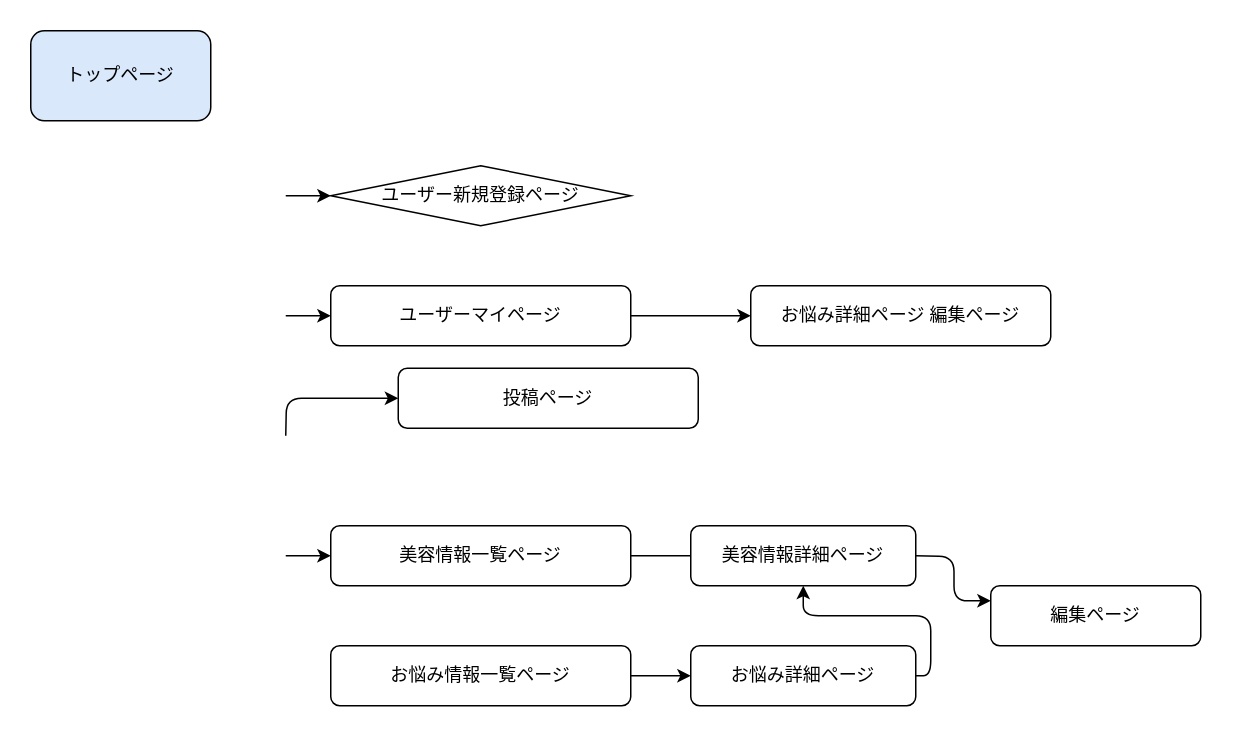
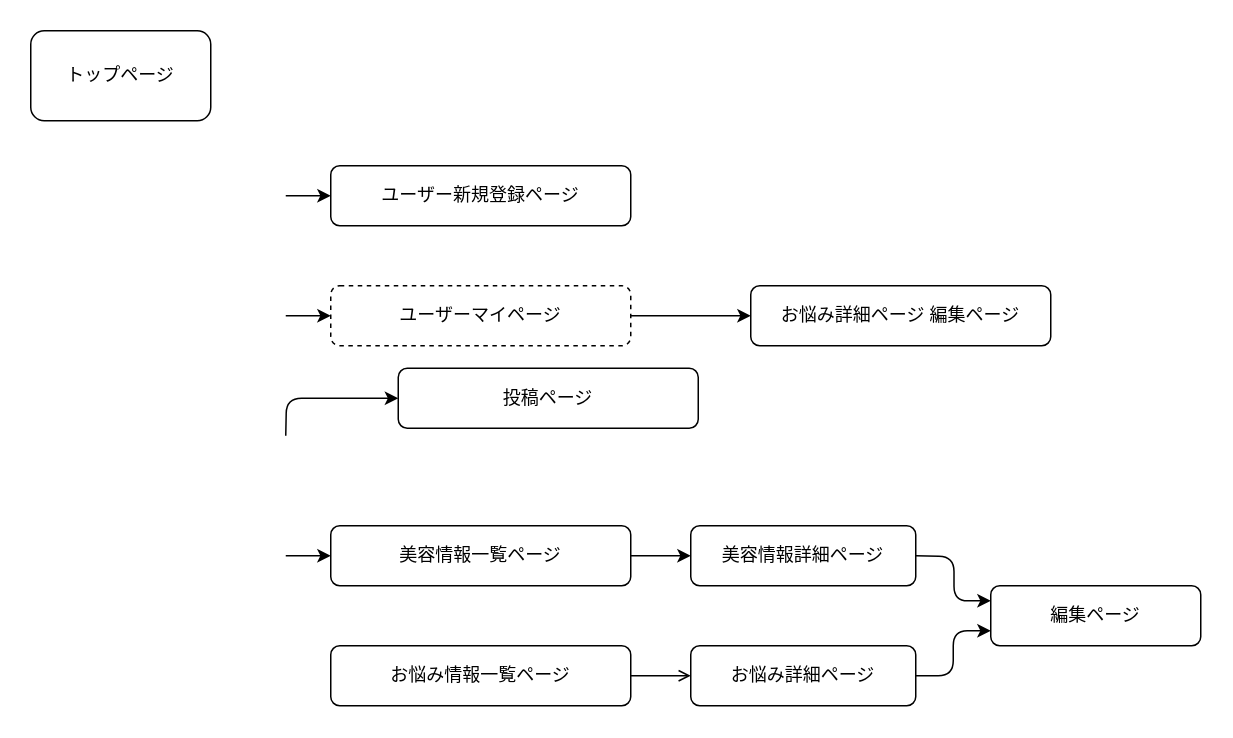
  <mxCell id="0" />
  <mxCell id="1" parent="0" />
- <mxCell id="2" value="トップページ" style="rounded=1;whiteSpace=wrap;html=1;fillColor=#dae8fc;" parent="1" vertex="1"><mxGeometry y="20" width="120" height="60" as="geometry" x="20" /></mxCell>
+ <mxCell id="2" value="トップページ" style="rounded=1;whiteSpace=wrap;html=1;" parent="1" vertex="1"><mxGeometry y="20" width="120" height="60" as="geometry" x="20" /></mxCell>
  <mxCell id="3" style="edgeStyle=orthogonalEdgeStyle;html=1;exitX=0;exitY=0.5;exitDx=0;exitDy=0;endArrow=none;endFill=0;startArrow=classic;startFill=1;" parent="1" source="4" edge="1"><mxGeometry relative="1" as="geometry"><mxPoint x="190" y="130" as="targetPoint" /></mxGeometry></mxCell>
- <mxCell id="4" value="ユーザー新規登録ページ" style="rhombus;whiteSpace=wrap;html=1;" parent="1" vertex="1"><mxGeometry x="220" y="110" width="200" height="40" as="geometry" /></mxCell>
+ <mxCell id="4" value="ユーザー新規登録ページ" style="rounded=1;whiteSpace=wrap;html=1;" parent="1" vertex="1"><mxGeometry x="220" y="110" width="200" height="40" as="geometry" /></mxCell>
  <mxCell id="5" style="edgeStyle=orthogonalEdgeStyle;html=1;exitX=0;exitY=0.5;exitDx=0;exitDy=0;startArrow=classic;startFill=1;endArrow=none;endFill=0;" parent="1" source="7" edge="1"><mxGeometry relative="1" as="geometry"><mxPoint x="190" y="210" as="targetPoint" /></mxGeometry></mxCell>
  <mxCell id="6" style="edgeStyle=orthogonalEdgeStyle;html=1;exitX=1;exitY=0.5;exitDx=0;exitDy=0;startArrow=none;startFill=0;endArrow=classic;endFill=1;" parent="1" source="7" edge="1"><mxGeometry relative="1" as="geometry"><mxPoint x="500" y="210" as="targetPoint" /><Array as="points"><mxPoint x="450" y="210" /><mxPoint x="450" y="210" /></Array></mxGeometry></mxCell>
- <mxCell id="7" value="ユーザーマイページ" style="rounded=1;whiteSpace=wrap;html=1;" parent="1" vertex="1"><mxGeometry x="220" y="190" width="200" height="40" as="geometry" /></mxCell>
+ <mxCell id="7" value="ユーザーマイページ" style="rounded=1;whiteSpace=wrap;html=1;dashed=1;" parent="1" vertex="1"><mxGeometry x="220" y="190" width="200" height="40" as="geometry" /></mxCell>
  <mxCell id="8" style="edgeStyle=orthogonalEdgeStyle;html=1;exitX=0;exitY=0.5;exitDx=0;exitDy=0;startArrow=classic;startFill=1;endArrow=none;endFill=0;" parent="1" source="10" edge="1"><mxGeometry relative="1" as="geometry"><mxPoint x="190" y="370" as="targetPoint" /></mxGeometry></mxCell>
- <mxCell id="9" style="edgeStyle=orthogonalEdgeStyle;html=1;exitX=1;exitY=0.5;exitDx=0;exitDy=0;entryX=0;entryY=0.5;entryDx=0;entryDy=0;startArrow=none;startFill=0;endArrow=none;endFill=1;" parent="1" source="10" target="18" edge="1"><mxGeometry relative="1" as="geometry" /></mxCell>
+ <mxCell id="9" style="edgeStyle=orthogonalEdgeStyle;html=1;exitX=1;exitY=0.5;exitDx=0;exitDy=0;entryX=0;entryY=0.5;entryDx=0;entryDy=0;startArrow=none;startFill=0;endArrow=classic;endFill=1;" parent="1" source="10" target="18" edge="1"><mxGeometry relative="1" as="geometry" /></mxCell>
  <mxCell id="10" value="美容情報一覧ページ" style="rounded=1;whiteSpace=wrap;html=1;" parent="1" vertex="1"><mxGeometry x="220" y="350" width="200" height="40" as="geometry" /></mxCell>
  <mxCell id="11" style="edgeStyle=orthogonalEdgeStyle;html=1;exitX=0;exitY=0.5;exitDx=0;exitDy=0;startArrow=classic;startFill=1;endArrow=none;endFill=0;" parent="1" source="12" edge="1"><mxGeometry relative="1" as="geometry"><mxPoint x="190" y="290" as="targetPoint" /></mxGeometry></mxCell>
  <mxCell id="12" value="投稿ページ" style="rounded=1;whiteSpace=wrap;html=1;" parent="1" vertex="1"><mxGeometry x="265" y="245" width="200" height="40" as="geometry" /></mxCell>
- <mxCell id="13" style="edgeStyle=orthogonalEdgeStyle;html=1;exitX=1;exitY=0.5;exitDx=0;exitDy=0;entryX=0;entryY=0.5;entryDx=0;entryDy=0;startArrow=none;startFill=0;endArrow=classic;endFill=1;" parent="1" source="14" target="17" edge="1"><mxGeometry relative="1" as="geometry" /></mxCell>
+ <mxCell id="13" style="edgeStyle=orthogonalEdgeStyle;html=1;exitX=1;exitY=0.5;exitDx=0;exitDy=0;entryX=0;entryY=0.5;entryDx=0;entryDy=0;startArrow=none;startFill=0;endArrow=open;endFill=1;" parent="1" source="14" target="17" edge="1"><mxGeometry relative="1" as="geometry" /></mxCell>
  <mxCell id="14" value="お悩み情報一覧ページ" style="rounded=1;whiteSpace=wrap;html=1;" parent="1" vertex="1"><mxGeometry x="220" y="430" width="200" height="40" as="geometry" /></mxCell>
  <mxCell id="15" value="お悩み詳細ページ 編集ページ" style="rounded=1;whiteSpace=wrap;html=1;" parent="1" vertex="1"><mxGeometry x="500" y="190" width="200" height="40" as="geometry" /></mxCell>
- <mxCell id="16" style="edgeStyle=orthogonalEdgeStyle;html=1;exitX=1;exitY=0.5;exitDx=0;exitDy=0;startArrow=none;startFill=0;endArrow=classic;endFill=1;" parent="1" source="17" target="18" edge="1"><mxGeometry relative="1" as="geometry"><mxPoint x="660" y="450" as="targetPoint" /></mxGeometry></mxCell>
+ <mxCell id="16" style="edgeStyle=orthogonalEdgeStyle;html=1;exitX=1;exitY=0.5;exitDx=0;exitDy=0;entryX=0;entryY=0.75;entryDx=0;entryDy=0;startArrow=none;startFill=0;endArrow=classic;endFill=1;" parent="1" source="17" target="19" edge="1"><mxGeometry relative="1" as="geometry"><mxPoint x="660" y="450" as="targetPoint" /></mxGeometry></mxCell>
  <mxCell id="17" value="お悩み詳細ページ" style="rounded=1;whiteSpace=wrap;html=1;" parent="1" vertex="1"><mxGeometry x="460" y="430" width="150" height="40" as="geometry" /></mxCell>
  <mxCell id="18" value="美容情報詳細ページ" style="rounded=1;whiteSpace=wrap;html=1;" parent="1" vertex="1"><mxGeometry x="460" y="350" width="150" height="40" as="geometry" /></mxCell>
  <mxCell id="19" value="編集ページ" style="rounded=1;whiteSpace=wrap;html=1;" parent="1" vertex="1"><mxGeometry x="660" y="390" width="140" height="40" as="geometry" /></mxCell>
  <mxCell id="20" style="edgeStyle=orthogonalEdgeStyle;html=1;exitX=1;exitY=0.5;exitDx=0;exitDy=0;entryX=0;entryY=0.25;entryDx=0;entryDy=0;startArrow=none;startFill=0;endArrow=classic;endFill=1;" edge="1" parent="1" target="19"><mxGeometry relative="1" as="geometry"><mxPoint x="610" y="370" as="sourcePoint" /><mxPoint x="660" y="340" as="targetPoint" /></mxGeometry></mxCell>
